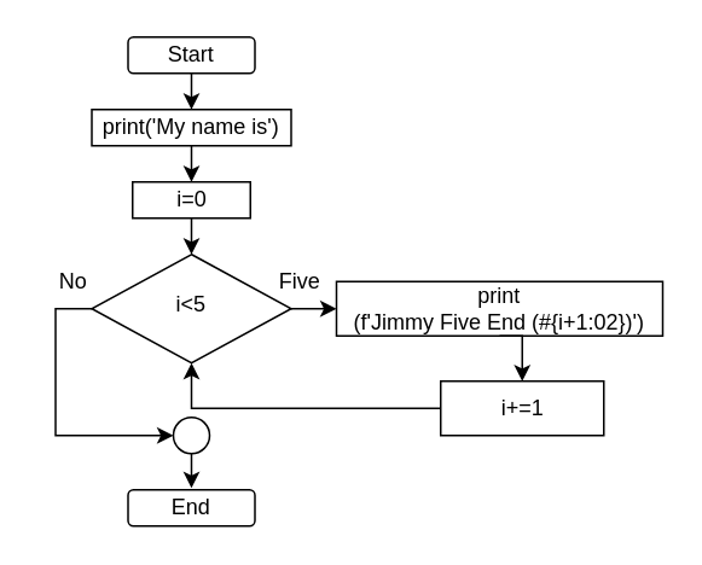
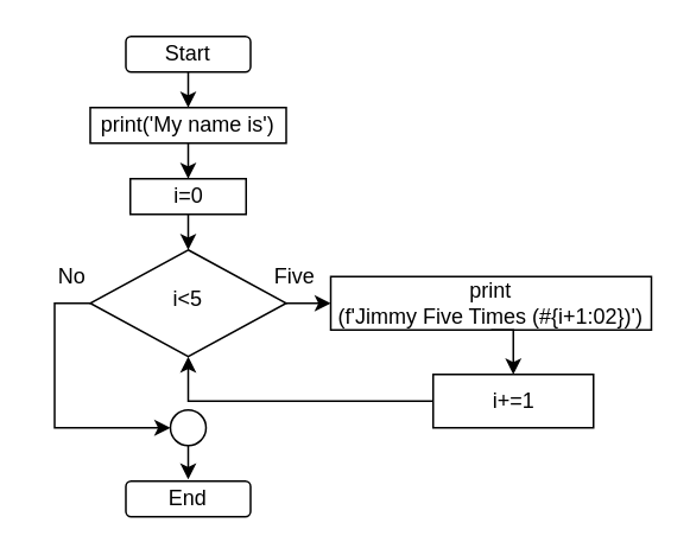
  <mxCell id="0" />
  <mxCell id="1" parent="0" />
  <mxCell id="2" value="" style="group" vertex="1" connectable="0" parent="1"><mxGeometry x="20" y="20" width="345" height="270" as="geometry" /></mxCell>
  <mxCell id="3" value="" style="group" vertex="1" connectable="0" parent="2"><mxGeometry x="30" width="315" height="270" as="geometry" /></mxCell>
  <mxCell id="4" value="Start" style="rounded=1;whiteSpace=wrap;html=1;fontSize=12;glass=0;strokeWidth=1;shadow=0;" parent="3" vertex="1"><mxGeometry x="20" width="70" height="20" as="geometry" /></mxCell>
  <mxCell id="5" value="i&amp;lt;5" style="rhombus;whiteSpace=wrap;html=1;shadow=0;fontFamily=Helvetica;fontSize=12;align=center;strokeWidth=1;spacing=6;spacingTop=-4;" parent="3" vertex="1"><mxGeometry y="120" width="110" height="60" as="geometry" /></mxCell>
  <mxCell id="6" value="print('My name is')" style="rounded=0;whiteSpace=wrap;html=1;" vertex="1" parent="3"><mxGeometry y="40" width="110" height="20" as="geometry" /></mxCell>
  <mxCell id="7" style="edgeStyle=orthogonalEdgeStyle;rounded=0;orthogonalLoop=1;jettySize=auto;html=1;exitX=0.5;exitY=1;exitDx=0;exitDy=0;entryX=0.5;entryY=0;entryDx=0;entryDy=0;" edge="1" parent="3" source="4" target="6"><mxGeometry relative="1" as="geometry" /></mxCell>
- <mxCell id="8" value="&lt;div&gt;print&lt;/div&gt;&lt;div&gt;(f'Jimmy Five End (#{i+1:02})')&lt;/div&gt;" style="rounded=0;whiteSpace=wrap;html=1;" vertex="1" parent="3"><mxGeometry x="135" y="135" width="180" height="30" as="geometry" /></mxCell>
+ <mxCell id="8" value="&lt;div&gt;print&lt;/div&gt;&lt;div&gt;(f'Jimmy Five Times (#{i+1:02})')&lt;/div&gt;" style="rounded=0;whiteSpace=wrap;html=1;" vertex="1" parent="3"><mxGeometry x="135" y="135" width="180" height="30" as="geometry" /></mxCell>
  <mxCell id="9" style="edgeStyle=orthogonalEdgeStyle;rounded=0;orthogonalLoop=1;jettySize=auto;html=1;exitX=1;exitY=0.5;exitDx=0;exitDy=0;entryX=0;entryY=0.5;entryDx=0;entryDy=0;" edge="1" parent="3" source="5" target="8"><mxGeometry relative="1" as="geometry" /></mxCell>
  <mxCell id="10" style="edgeStyle=orthogonalEdgeStyle;rounded=0;orthogonalLoop=1;jettySize=auto;html=1;exitX=0;exitY=0.5;exitDx=0;exitDy=0;entryX=0.5;entryY=1;entryDx=0;entryDy=0;" edge="1" parent="3" source="11" target="5"><mxGeometry relative="1" as="geometry" /></mxCell>
  <mxCell id="11" value="i+=1" style="rounded=0;whiteSpace=wrap;html=1;" vertex="1" parent="3"><mxGeometry x="192.5" y="190" width="90" height="30" as="geometry" /></mxCell>
  <mxCell id="12" style="edgeStyle=orthogonalEdgeStyle;rounded=0;orthogonalLoop=1;jettySize=auto;html=1;exitX=0.5;exitY=1;exitDx=0;exitDy=0;entryX=0.5;entryY=0;entryDx=0;entryDy=0;" edge="1" parent="3" source="8" target="11"><mxGeometry relative="1" as="geometry" /></mxCell>
  <mxCell id="13" style="edgeStyle=orthogonalEdgeStyle;rounded=0;orthogonalLoop=1;jettySize=auto;html=1;exitX=0.5;exitY=1;exitDx=0;exitDy=0;entryX=0.5;entryY=0;entryDx=0;entryDy=0;" edge="1" parent="3" source="14" target="5"><mxGeometry relative="1" as="geometry" /></mxCell>
  <mxCell id="14" value="i=0" style="rounded=0;whiteSpace=wrap;html=1;" vertex="1" parent="3"><mxGeometry x="22.5" y="80" width="65" height="20" as="geometry" /></mxCell>
  <mxCell id="15" style="edgeStyle=orthogonalEdgeStyle;rounded=0;orthogonalLoop=1;jettySize=auto;html=1;exitX=0.5;exitY=1;exitDx=0;exitDy=0;entryX=0.5;entryY=0;entryDx=0;entryDy=0;" edge="1" parent="3" source="6" target="14"><mxGeometry relative="1" as="geometry"><mxPoint x="55" y="70" as="targetPoint" /></mxGeometry></mxCell>
  <mxCell id="16" style="edgeStyle=orthogonalEdgeStyle;rounded=0;orthogonalLoop=1;jettySize=auto;html=1;exitX=0.5;exitY=1;exitDx=0;exitDy=0;" edge="1" parent="3" source="17"><mxGeometry relative="1" as="geometry"><mxPoint x="55" y="249" as="targetPoint" /></mxGeometry></mxCell>
  <mxCell id="17" value="" style="ellipse;whiteSpace=wrap;html=1;aspect=fixed;" vertex="1" parent="3"><mxGeometry x="45" y="210" width="20" height="20" as="geometry" /></mxCell>
  <mxCell id="18" style="edgeStyle=orthogonalEdgeStyle;rounded=0;orthogonalLoop=1;jettySize=auto;html=1;exitX=0;exitY=0.5;exitDx=0;exitDy=0;entryX=0;entryY=0.5;entryDx=0;entryDy=0;" edge="1" parent="3" source="5" target="17"><mxGeometry relative="1" as="geometry" /></mxCell>
  <mxCell id="19" value="End" style="rounded=1;whiteSpace=wrap;html=1;fontSize=12;glass=0;strokeWidth=1;shadow=0;" vertex="1" parent="3"><mxGeometry x="20" y="250" width="70" height="20" as="geometry" /></mxCell>
  <mxCell id="20" value="&lt;div&gt;Five&lt;/div&gt;" style="text;html=1;strokeColor=none;fillColor=none;align=center;verticalAlign=middle;whiteSpace=wrap;rounded=0;" vertex="1" parent="3"><mxGeometry x="95" y="125" width="40" height="20" as="geometry" /></mxCell>
  <mxCell id="21" value="No" style="text;html=1;strokeColor=none;fillColor=none;align=center;verticalAlign=middle;whiteSpace=wrap;rounded=0;" vertex="1" parent="2"><mxGeometry y="125" width="40" height="20" as="geometry" /></mxCell>
